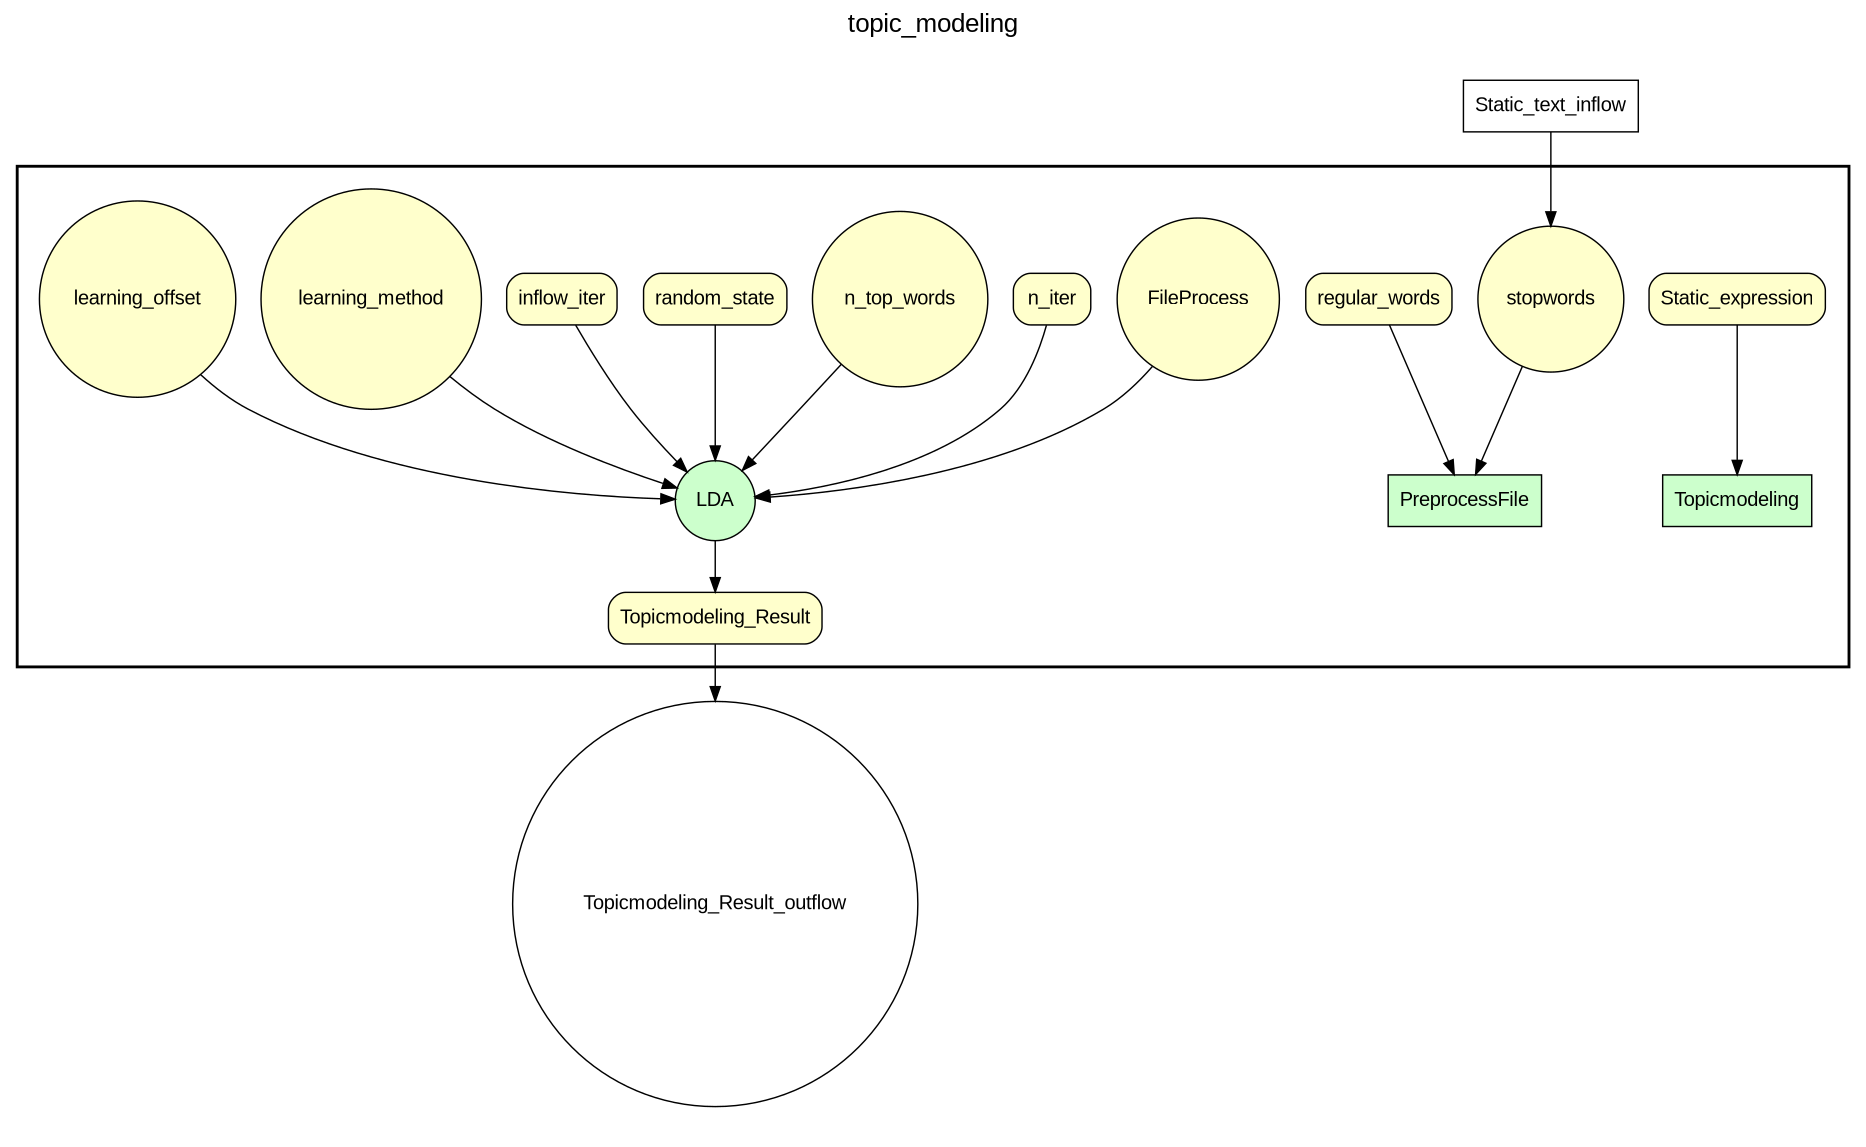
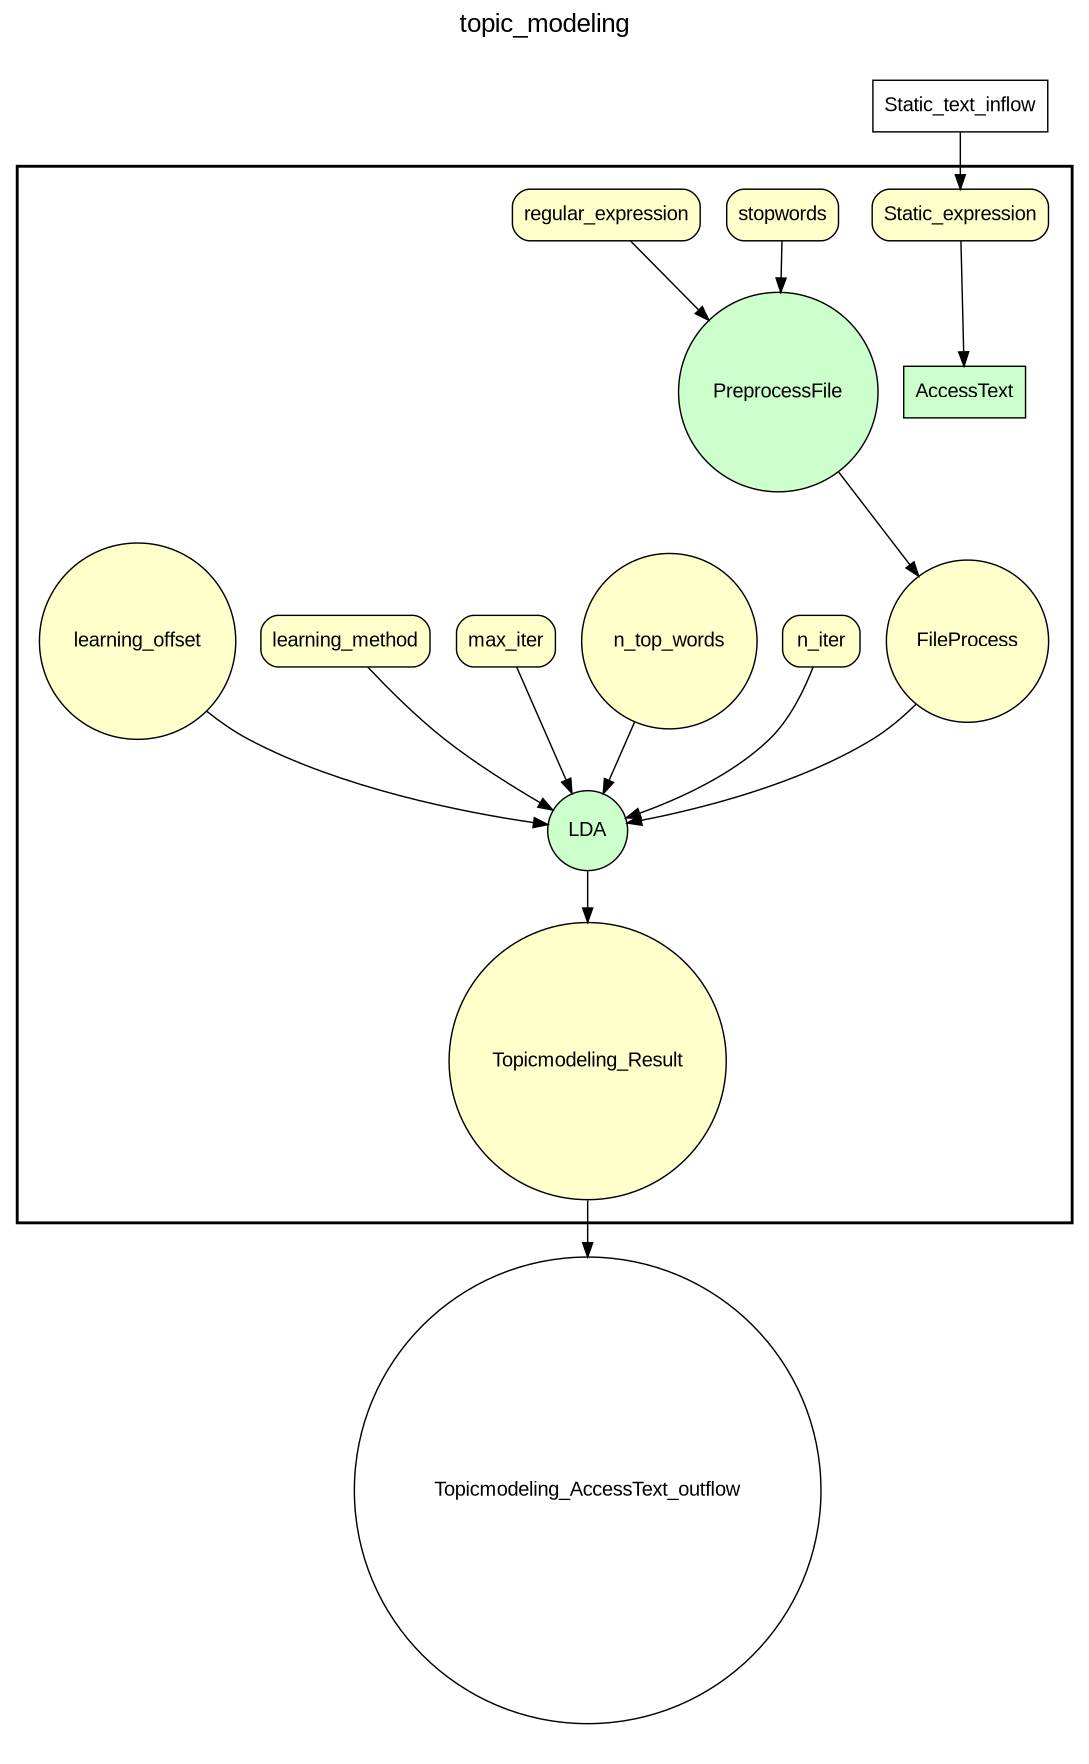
  digraph {
    fontname="Liberation Sans"
    fontsize=18
    label=topic_modeling
    labelloc=t
    rankdir=TB
    node [fillcolor="#FFFFCC" fontname="Liberation Sans" peripheries=1 shape=box style="rounded,filled"]
    edge [fontname="Liberation Sans"]
-   PreprocessFile [fillcolor="#CCFFCC" style=filled]
-   AccessText [fillcolor="#CCFFCC" style=filled label=Topicmodeling]
+   PreprocessFile [fillcolor="#CCFFCC" shape=circle style=filled]
+   AccessText [fillcolor="#CCFFCC" style=filled]
    LDA [fillcolor="#CCFFCC" shape=circle style=filled]
    n4 [label=Static_expression]
-   stopwords [shape=circle]
-   regular_expression [label=regular_words]
+   stopwords
+   regular_expression
    FileProcess [shape=circle]
    n8 [label=n_iter]
    n_top_words [shape=circle]
-   random_state
-   max_iter [label=inflow_iter]
-   learning_method [shape=circle]
+   max_iter
+   learning_method
    learning_offset [shape=circle]
-   Topicmodeling_Result
+   Topicmodeling_Result [shape=circle]
    Static_text_inflow [fillcolor="#FFFFFF" width=0.2 style=""]
-   Topicmodeling_Result_outflow [fillcolor="#FFFFFF" shape=circle width=0.2 style=""]
+   Topicmodeling_Result_outflow [fillcolor="#FFFFFF" shape=circle width=0.2 label=Topicmodeling_AccessText_outflow style=""]
    subgraph cluster_1 {
      color=black
      label=""
      penwidth=2
      subgraph cluster_2 {
        color=white
        label=""
        penwidth=2
        PreprocessFile
        AccessText
        LDA
        n4
        stopwords
        regular_expression
        FileProcess
        n8
        n_top_words
-       random_state
        max_iter
        learning_method
        learning_offset
        Topicmodeling_Result
      }
    }
    subgraph cluster_3 {
      color=white
      label=""
      penwidth=2
      subgraph cluster_4 {
        color=white
        label=""
        penwidth=2
        Static_text_inflow
      }
    }
    subgraph cluster_5 {
      color=white
      label=""
      penwidth=2
      subgraph cluster_6 {
        color=white
        label=""
        penwidth=2
        Topicmodeling_Result_outflow
      }
    }
+   PreprocessFile -> FileProcess
    LDA -> Topicmodeling_Result
    n4 -> AccessText
    stopwords -> PreprocessFile
    regular_expression -> PreprocessFile
    FileProcess -> LDA
    n8 -> LDA
    n_top_words -> LDA
-   random_state -> LDA
    max_iter -> LDA
    learning_method -> LDA
    learning_offset -> LDA
    Topicmodeling_Result -> Topicmodeling_Result_outflow
-   Static_text_inflow -> stopwords
+   Static_text_inflow -> n4
  }
